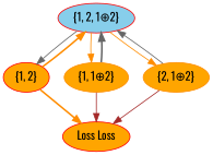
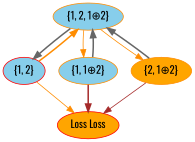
  digraph {
    fontname=Oswald
    rank=same
    node [color=darkorange fillcolor=orange fontname=Oswald style=filled]
    edge [color=darkorange fontname=Oswald]
    n1 [color=red label="Loss Loss"]
-   n2 [color=red label="{1, 2}"]
-   n3 [color=red fillcolor=skyblue label="{1, 2, 1&#x2295;2}"]
-   n4 [label="{1, 1&#x2295;2}"]
+   n2 [color=red fillcolor=skyblue label="{1, 2}"]
+   n3 [fillcolor=skyblue label="{1, 2, 1&#x2295;2}"]
+   n4 [fillcolor=skyblue label="{1, 1&#x2295;2}"]
    n5 [label="{2, 1&#x2295;2}"]
-   n2 -> n1 [style=bold]
+   n2 -> n1
    n2 -> n3 [constraint=false style=bold]
-   n3 -> n2 [color=gray40]
+   n3 -> n2 [color=gray40 style=bold]
    n3 -> n4
    n3 -> n5
-   n4 -> n1 [color=brown]
+   n4 -> n1 [color=brown style=bold]
    n4 -> n3 [color=gray40 constraint=false style=bold]
    n5 -> n1 [color=brown]
-   n5 -> n3 [color=gray40 constraint=false style=solid]
+   n5 -> n3 [color=gray40 constraint=false style=bold]
  }
